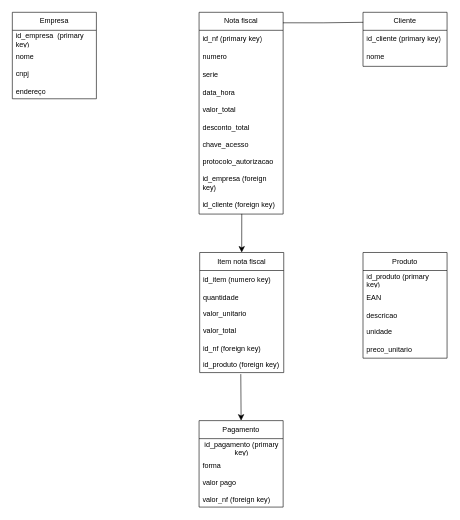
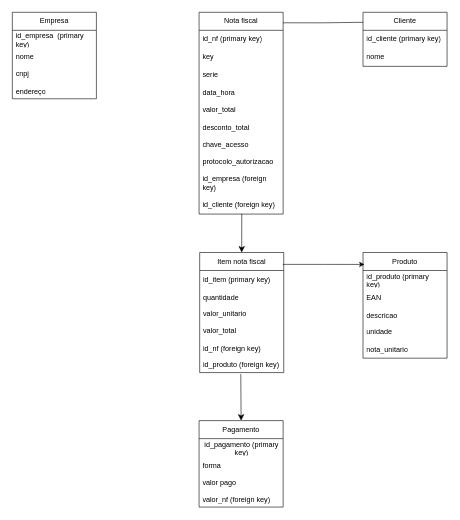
  <mxCell id="0" />
  <mxCell id="1" parent="0" />
  <mxCell id="2" value="Empresa" style="swimlane;fontStyle=0;childLayout=stackLayout;horizontal=1;startSize=30;horizontalStack=0;resizeParent=1;resizeParentMax=0;resizeLast=0;collapsible=1;marginBottom=0;whiteSpace=wrap;html=1;" vertex="1" parent="1"><mxGeometry x="20" y="20" width="140" height="144" as="geometry" /></mxCell>
  <mxCell id="3" value="&lt;span style=&quot;text-align: center;&quot;&gt;id_empresa&amp;nbsp; (primary key)&lt;/span&gt;" style="text;strokeColor=none;fillColor=none;align=left;verticalAlign=middle;spacingLeft=4;spacingRight=4;overflow=hidden;points=[[0,0.5],[1,0.5]];portConstraint=eastwest;rotatable=0;whiteSpace=wrap;html=1;" vertex="1" parent="2"><mxGeometry y="30" width="140" height="30" as="geometry" /></mxCell>
  <mxCell id="4" value="nome" style="text;strokeColor=none;fillColor=none;align=left;verticalAlign=middle;spacingLeft=4;spacingRight=4;overflow=hidden;points=[[0,0.5],[1,0.5]];portConstraint=eastwest;rotatable=0;whiteSpace=wrap;html=1;" vertex="1" parent="2"><mxGeometry y="60" width="140" height="30" as="geometry" /></mxCell>
  <mxCell id="5" value="&lt;div&gt;&lt;span style=&quot;background-color: transparent; color: light-dark(rgb(0, 0, 0), rgb(255, 255, 255));&quot;&gt;cnpj&lt;br&gt;&lt;br&gt;&lt;/span&gt;&lt;/div&gt;&lt;div&gt;endereço&lt;/div&gt;" style="text;strokeColor=none;fillColor=none;align=left;verticalAlign=middle;spacingLeft=4;spacingRight=4;overflow=hidden;points=[[0,0.5],[1,0.5]];portConstraint=eastwest;rotatable=0;whiteSpace=wrap;html=1;" vertex="1" parent="2"><mxGeometry y="90" width="140" height="54" as="geometry" /></mxCell>
  <mxCell id="6" value="Nota fiscal" style="swimlane;fontStyle=0;childLayout=stackLayout;horizontal=1;startSize=30;horizontalStack=0;resizeParent=1;resizeParentMax=0;resizeLast=0;collapsible=1;marginBottom=0;whiteSpace=wrap;html=1;" vertex="1" parent="1"><mxGeometry x="331" y="20" width="140" height="336" as="geometry" /></mxCell>
  <mxCell id="7" value="&lt;div style=&quot;text-align: center;&quot;&gt;&lt;span style=&quot;background-color: transparent; color: light-dark(rgb(0, 0, 0), rgb(255, 255, 255));&quot;&gt;id_nf (primary key)&lt;/span&gt;&lt;/div&gt;" style="text;strokeColor=none;fillColor=none;align=left;verticalAlign=middle;spacingLeft=4;spacingRight=4;overflow=hidden;points=[[0,0.5],[1,0.5]];portConstraint=eastwest;rotatable=0;whiteSpace=wrap;html=1;" vertex="1" parent="6"><mxGeometry y="30" width="140" height="30" as="geometry" /></mxCell>
- <mxCell id="8" value="numero" style="text;strokeColor=none;fillColor=none;align=left;verticalAlign=middle;spacingLeft=4;spacingRight=4;overflow=hidden;points=[[0,0.5],[1,0.5]];portConstraint=eastwest;rotatable=0;whiteSpace=wrap;html=1;" vertex="1" parent="6"><mxGeometry y="60" width="140" height="30" as="geometry" /></mxCell>
+ <mxCell id="8" value="key" style="text;strokeColor=none;fillColor=none;align=left;verticalAlign=middle;spacingLeft=4;spacingRight=4;overflow=hidden;points=[[0,0.5],[1,0.5]];portConstraint=eastwest;rotatable=0;whiteSpace=wrap;html=1;" vertex="1" parent="6"><mxGeometry y="60" width="140" height="30" as="geometry" /></mxCell>
  <mxCell id="9" value="serie&lt;br&gt;&lt;br&gt;data_hora&lt;br&gt;&lt;br&gt;valor_total&lt;br&gt;&lt;br&gt;desconto_total&lt;br&gt;&lt;br&gt;chave_acesso&lt;br&gt;&lt;br&gt;protocolo_autorizacao&lt;br&gt;&lt;br&gt;id_empresa (foreign key)&lt;br&gt;&lt;br&gt;id_cliente (foreign key)" style="text;strokeColor=none;fillColor=none;align=left;verticalAlign=middle;spacingLeft=4;spacingRight=4;overflow=hidden;points=[[0,0.5],[1,0.5]];portConstraint=eastwest;rotatable=0;whiteSpace=wrap;html=1;" vertex="1" parent="6"><mxGeometry y="90" width="140" height="246" as="geometry" /></mxCell>
  <mxCell id="10" value="Cliente" style="swimlane;fontStyle=0;childLayout=stackLayout;horizontal=1;startSize=30;horizontalStack=0;resizeParent=1;resizeParentMax=0;resizeLast=0;collapsible=1;marginBottom=0;whiteSpace=wrap;html=1;" vertex="1" parent="1"><mxGeometry x="604" y="20" width="140" height="90" as="geometry" /></mxCell>
  <mxCell id="11" value="id_cliente (primary key)" style="text;strokeColor=none;fillColor=none;align=left;verticalAlign=middle;spacingLeft=4;spacingRight=4;overflow=hidden;points=[[0,0.5],[1,0.5]];portConstraint=eastwest;rotatable=0;whiteSpace=wrap;html=1;" vertex="1" parent="10"><mxGeometry y="30" width="140" height="30" as="geometry" /></mxCell>
  <mxCell id="12" value="nome&amp;nbsp;" style="text;strokeColor=none;fillColor=none;align=left;verticalAlign=middle;spacingLeft=4;spacingRight=4;overflow=hidden;points=[[0,0.5],[1,0.5]];portConstraint=eastwest;rotatable=0;whiteSpace=wrap;html=1;" vertex="1" parent="10"><mxGeometry y="60" width="140" height="30" as="geometry" /></mxCell>
  <mxCell id="13" style="edgeStyle=orthogonalEdgeStyle;rounded=0;orthogonalLoop=1;jettySize=auto;html=1;entryX=0.002;entryY=0.185;entryDx=0;entryDy=0;entryPerimeter=0;exitX=0.998;exitY=0.052;exitDx=0;exitDy=0;exitPerimeter=0;endArrow=none;" edge="1" parent="1" source="6" target="10"><mxGeometry relative="1" as="geometry" /></mxCell>
  <mxCell id="14" value="Produto" style="swimlane;fontStyle=0;childLayout=stackLayout;horizontal=1;startSize=30;horizontalStack=0;resizeParent=1;resizeParentMax=0;resizeLast=0;collapsible=1;marginBottom=0;whiteSpace=wrap;html=1;" vertex="1" parent="1"><mxGeometry x="604" y="420" width="140" height="176" as="geometry" /></mxCell>
  <mxCell id="15" value="id_produto (primary key)" style="text;strokeColor=none;fillColor=none;align=left;verticalAlign=middle;spacingLeft=4;spacingRight=4;overflow=hidden;points=[[0,0.5],[1,0.5]];portConstraint=eastwest;rotatable=0;whiteSpace=wrap;html=1;" vertex="1" parent="14"><mxGeometry y="30" width="140" height="30" as="geometry" /></mxCell>
  <mxCell id="16" value="EAN" style="text;strokeColor=none;fillColor=none;align=left;verticalAlign=middle;spacingLeft=4;spacingRight=4;overflow=hidden;points=[[0,0.5],[1,0.5]];portConstraint=eastwest;rotatable=0;whiteSpace=wrap;html=1;" vertex="1" parent="14"><mxGeometry y="60" width="140" height="30" as="geometry" /></mxCell>
- <mxCell id="17" value="descricao&lt;br&gt;&lt;br&gt;unidade&lt;br&gt;&lt;br&gt;preco_unitario" style="text;strokeColor=none;fillColor=none;align=left;verticalAlign=middle;spacingLeft=4;spacingRight=4;overflow=hidden;points=[[0,0.5],[1,0.5]];portConstraint=eastwest;rotatable=0;whiteSpace=wrap;html=1;" vertex="1" parent="14"><mxGeometry y="90" width="140" height="86" as="geometry" /></mxCell>
+ <mxCell id="17" value="descricao&lt;br&gt;&lt;br&gt;unidade&lt;br&gt;&lt;br&gt;nota_unitario" style="text;strokeColor=none;fillColor=none;align=left;verticalAlign=middle;spacingLeft=4;spacingRight=4;overflow=hidden;points=[[0,0.5],[1,0.5]];portConstraint=eastwest;rotatable=0;whiteSpace=wrap;html=1;" vertex="1" parent="14"><mxGeometry y="90" width="140" height="86" as="geometry" /></mxCell>
  <mxCell id="18" value="Item nota fiscal" style="swimlane;fontStyle=0;childLayout=stackLayout;horizontal=1;startSize=30;horizontalStack=0;resizeParent=1;resizeParentMax=0;resizeLast=0;collapsible=1;marginBottom=0;whiteSpace=wrap;html=1;" vertex="1" parent="1"><mxGeometry x="332" y="420" width="140" height="200" as="geometry" /></mxCell>
- <mxCell id="19" value="id_item (numero key)" style="text;strokeColor=none;fillColor=none;align=left;verticalAlign=middle;spacingLeft=4;spacingRight=4;overflow=hidden;points=[[0,0.5],[1,0.5]];portConstraint=eastwest;rotatable=0;whiteSpace=wrap;html=1;" vertex="1" parent="18"><mxGeometry y="30" width="140" height="30" as="geometry" /></mxCell>
+ <mxCell id="19" value="id_item (primary key)" style="text;strokeColor=none;fillColor=none;align=left;verticalAlign=middle;spacingLeft=4;spacingRight=4;overflow=hidden;points=[[0,0.5],[1,0.5]];portConstraint=eastwest;rotatable=0;whiteSpace=wrap;html=1;" vertex="1" parent="18"><mxGeometry y="30" width="140" height="30" as="geometry" /></mxCell>
  <mxCell id="20" value="quantidade" style="text;strokeColor=none;fillColor=none;align=left;verticalAlign=middle;spacingLeft=4;spacingRight=4;overflow=hidden;points=[[0,0.5],[1,0.5]];portConstraint=eastwest;rotatable=0;whiteSpace=wrap;html=1;" vertex="1" parent="18"><mxGeometry y="60" width="140" height="30" as="geometry" /></mxCell>
  <mxCell id="21" value="valor_unitario&amp;nbsp;&lt;br&gt;&lt;br&gt;valor_total&lt;br&gt;&lt;br&gt;id_nf (foreign key)&lt;br&gt;&lt;br&gt;id_produto (foreign key)" style="text;strokeColor=none;fillColor=none;align=left;verticalAlign=middle;spacingLeft=4;spacingRight=4;overflow=hidden;points=[[0,0.5],[1,0.5]];portConstraint=eastwest;rotatable=0;whiteSpace=wrap;html=1;" vertex="1" parent="18"><mxGeometry y="90" width="140" height="110" as="geometry" /></mxCell>
  <mxCell id="22" value="Pagamento" style="swimlane;fontStyle=0;childLayout=stackLayout;horizontal=1;startSize=30;horizontalStack=0;resizeParent=1;resizeParentMax=0;resizeLast=0;collapsible=1;marginBottom=0;whiteSpace=wrap;html=1;" vertex="1" parent="1"><mxGeometry x="331" y="700" width="140" height="144" as="geometry" /></mxCell>
  <mxCell id="23" value="&lt;div style=&quot;text-align: center;&quot;&gt;&lt;span style=&quot;background-color: transparent; color: light-dark(rgb(0, 0, 0), rgb(255, 255, 255));&quot;&gt;id_pagamento (primary key)&lt;/span&gt;&lt;/div&gt;" style="text;strokeColor=none;fillColor=none;align=left;verticalAlign=middle;spacingLeft=4;spacingRight=4;overflow=hidden;points=[[0,0.5],[1,0.5]];portConstraint=eastwest;rotatable=0;whiteSpace=wrap;html=1;" vertex="1" parent="22"><mxGeometry y="30" width="140" height="30" as="geometry" /></mxCell>
  <mxCell id="24" value="forma" style="text;strokeColor=none;fillColor=none;align=left;verticalAlign=middle;spacingLeft=4;spacingRight=4;overflow=hidden;points=[[0,0.5],[1,0.5]];portConstraint=eastwest;rotatable=0;whiteSpace=wrap;html=1;" vertex="1" parent="22"><mxGeometry y="60" width="140" height="30" as="geometry" /></mxCell>
  <mxCell id="25" value="valor pago&amp;nbsp;&lt;br&gt;&lt;br&gt;valor_nf (foreign key)" style="text;strokeColor=none;fillColor=none;align=left;verticalAlign=middle;spacingLeft=4;spacingRight=4;overflow=hidden;points=[[0,0.5],[1,0.5]];portConstraint=eastwest;rotatable=0;whiteSpace=wrap;html=1;" vertex="1" parent="22"><mxGeometry y="90" width="140" height="54" as="geometry" /></mxCell>
+ <mxCell id="26" style="edgeStyle=orthogonalEdgeStyle;rounded=0;orthogonalLoop=1;jettySize=auto;html=1;entryX=0.017;entryY=0.113;entryDx=0;entryDy=0;entryPerimeter=0;exitX=0.989;exitY=0.099;exitDx=0;exitDy=0;exitPerimeter=0;" edge="1" parent="1" source="18" target="14"><mxGeometry relative="1" as="geometry" /></mxCell>
  <mxCell id="27" value="" style="edgeStyle=segmentEdgeStyle;endArrow=classic;html=1;curved=0;rounded=0;endSize=8;startSize=8;entryX=0.5;entryY=0;entryDx=0;entryDy=0;exitX=0.508;exitY=0.999;exitDx=0;exitDy=0;exitPerimeter=0;" edge="1" parent="1" source="9" target="18"><mxGeometry width="50" height="50" relative="1" as="geometry"><mxPoint x="500" y="382" as="sourcePoint" /><mxPoint x="550" y="332" as="targetPoint" /></mxGeometry></mxCell>
  <mxCell id="28" value="" style="edgeStyle=segmentEdgeStyle;endArrow=classic;html=1;curved=0;rounded=0;endSize=8;startSize=8;entryX=0.5;entryY=0;entryDx=0;entryDy=0;exitX=0.489;exitY=1.023;exitDx=0;exitDy=0;exitPerimeter=0;" edge="1" parent="1" source="21" target="22"><mxGeometry width="50" height="50" relative="1" as="geometry"><mxPoint x="400.76" y="636" as="sourcePoint" /><mxPoint x="400.76" y="700" as="targetPoint" /></mxGeometry></mxCell>
